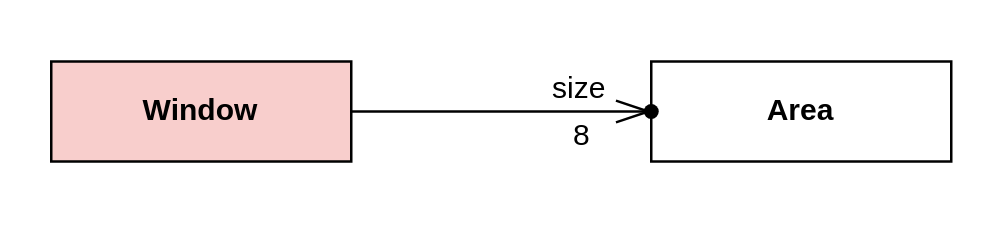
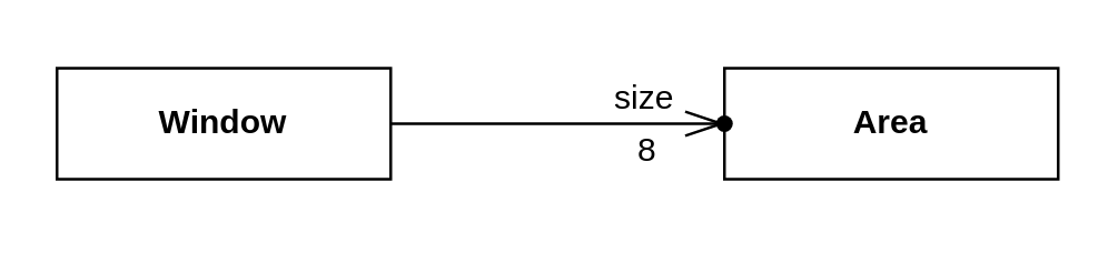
  <mxCell id="0" />
  <mxCell id="1" parent="0" />
  <mxCell id="2" style="edgeStyle=orthogonalEdgeStyle;rounded=0;orthogonalLoop=1;jettySize=auto;html=1;endArrow=openThin;endFill=0;endSize=12;" edge="1" parent="1" source="3" target="4"><mxGeometry relative="1" as="geometry" /></mxCell>
- <mxCell id="3" value="&lt;b&gt;Window&lt;/b&gt;" style="fontStyle=0;html=1;whiteSpace=wrap;fillColor=#f8cecc;" vertex="1" parent="1"><mxGeometry width="120" height="40" as="geometry" x="20" y="24" /></mxCell>
+ <mxCell id="3" value="&lt;b&gt;Window&lt;/b&gt;" style="fontStyle=0;html=1;whiteSpace=wrap;" vertex="1" parent="1"><mxGeometry width="120" height="40" as="geometry" x="20" y="24" /></mxCell>
  <mxCell id="4" value="&lt;b&gt;Area&lt;/b&gt;" style="fontStyle=0;html=1;whiteSpace=wrap;" vertex="1" parent="1"><mxGeometry x="260" width="120" height="40" as="geometry" y="24" /></mxCell>
  <mxCell id="5" value="size" style="text;html=1;align=center;verticalAlign=middle;resizable=0;points=[];autosize=1;strokeColor=none;fillColor=none;" vertex="1" parent="1"><mxGeometry x="211" y="20" width="40" height="30" as="geometry" /></mxCell>
  <mxCell id="6" value="8" style="text;html=1;align=center;verticalAlign=middle;resizable=0;points=[];autosize=1;strokeColor=none;fillColor=none;" vertex="1" parent="1"><mxGeometry x="217" y="39" width="30" height="30" as="geometry" /></mxCell>
  <mxCell id="7" value="" style="shape=waypoint;sketch=0;size=6;pointerEvents=1;points=[];fillColor=none;resizable=0;rotatable=0;perimeter=centerPerimeter;snapToPoint=1;" vertex="1" parent="1"><mxGeometry x="250" y="34" width="20" height="20" as="geometry" /></mxCell>
